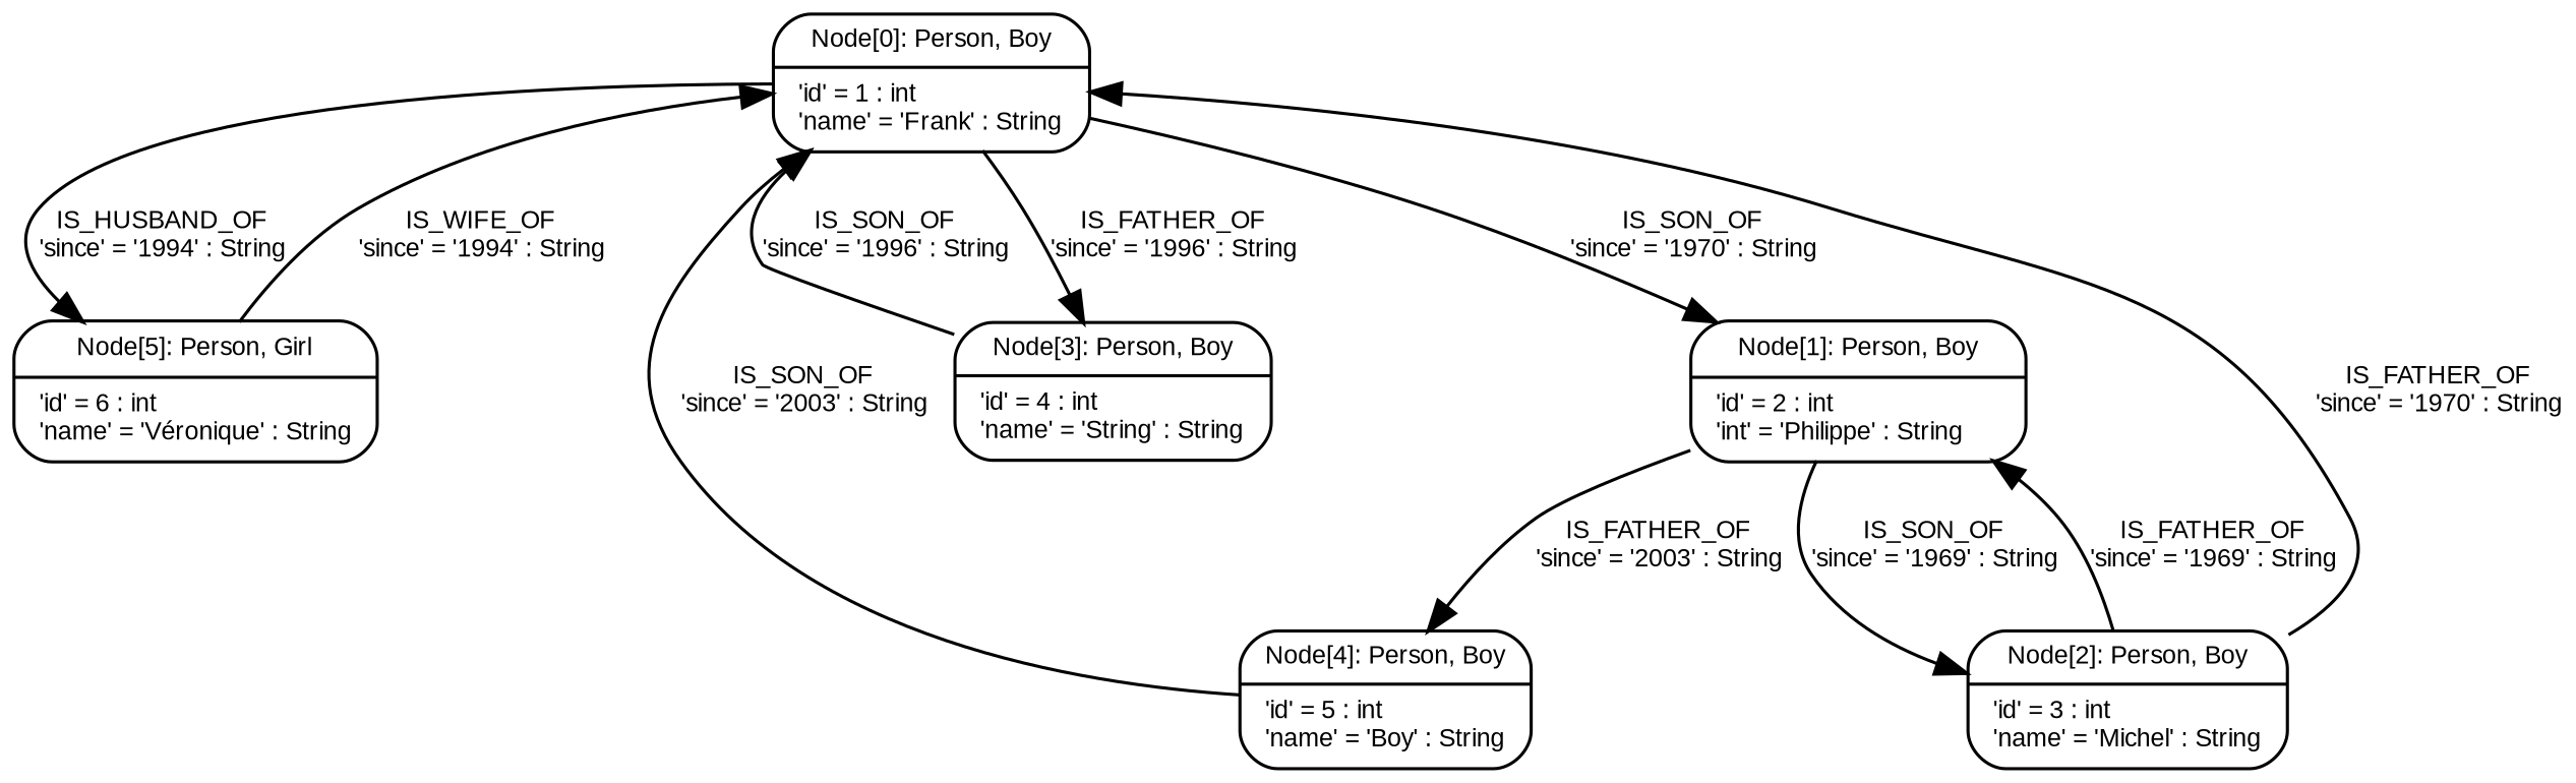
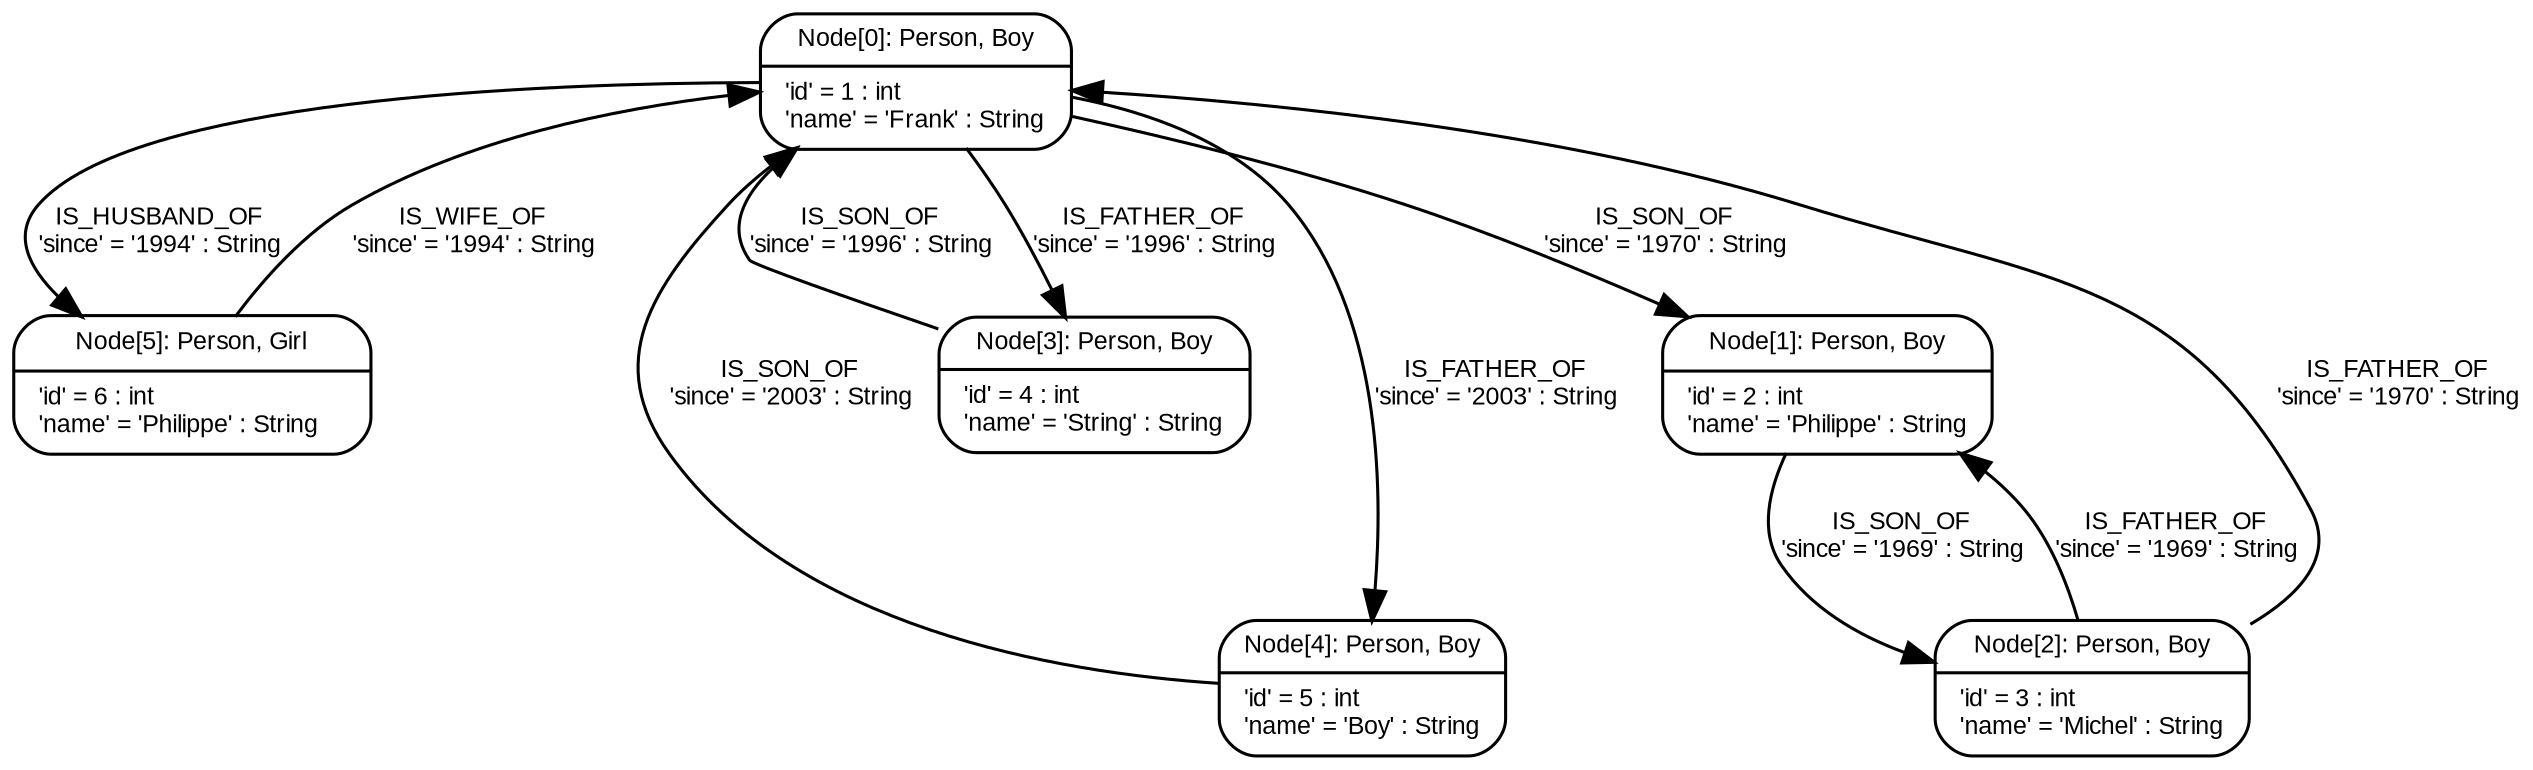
  digraph {
    fontname="Liberation Sans"
    node [fontname="Liberation Sans" fontsize=8 shape=Mrecord]
    edge [fontname="Liberation Sans" fontsize=8]
    n1 [label="{Node\[0\]: Person, Boy|'id' = 1 : int\l'name' = 'Frank' : String\l}"]
-   n2 [label="{Node\[5\]: Person, Girl|'id' = 6 : int\l'name' = 'Véronique' : String\l}"]
+   n2 [label="{Node\[5\]: Person, Girl|'id' = 6 : int\l'name' = 'Philippe' : String\l}"]
    n3 [label="{Node\[4\]: Person, Boy|'id' = 5 : int\l'name' = 'Boy' : String\l}"]
    n4 [label="{Node\[3\]: Person, Boy|'id' = 4 : int\l'name' = 'String' : String\l}"]
-   n5 [label="{Node\[1\]: Person, Boy|'id' = 2 : int\l'int' = 'Philippe' : String\l}"]
+   n5 [label="{Node\[1\]: Person, Boy|'id' = 2 : int\l'name' = 'Philippe' : String\l}"]
    n6 [label="{Node\[2\]: Person, Boy|'id' = 3 : int\l'name' = 'Michel' : String\l}"]
    n1 -> n2 [label="IS_HUSBAND_OF\n'since' = '1994' : String\l"]
-   n5 -> n3 [label="IS_FATHER_OF\n'since' = '2003' : String\l"]
+   n1 -> n3 [label="IS_FATHER_OF\n'since' = '2003' : String\l"]
    n1 -> n4 [label="IS_FATHER_OF\n'since' = '1996' : String\l"]
    n1 -> n5 [label="IS_SON_OF\n'since' = '1970' : String\l"]
    n2 -> n1 [label="IS_WIFE_OF\n'since' = '1994' : String\l"]
    n3 -> n1 [label="IS_SON_OF\n'since' = '2003' : String\l"]
    n4 -> n1 [label="IS_SON_OF\n'since' = '1996' : String\l"]
    n5 -> n6 [label="IS_SON_OF\n'since' = '1969' : String\l"]
    n6 -> n1 [label="IS_FATHER_OF\n'since' = '1970' : String\l"]
    n6 -> n5 [label="IS_FATHER_OF\n'since' = '1969' : String\l"]
  }
